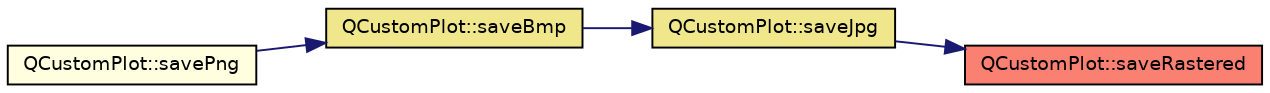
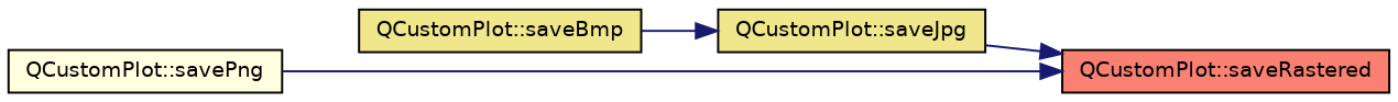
  digraph {
    rankdir=RL
    node [color=black fillcolor=khaki fontname=Helvetica fontsize=10 shape=record style=filled]
    edge [color=midnightblue dir=back fontname=Helvetica fontsize=10 labelfontname=Helvetica labelfontsize=10 style=solid]
    n1 [fillcolor=salmon fontcolor=black height=0.2 label="QCustomPlot::saveRastered" width=0.4]
    n2 [height=0.2 label="QCustomPlot::saveJpg" width=0.4]
    n3 [fillcolor=lightyellow height=0.2 label="QCustomPlot::savePng" width=0.4]
    n4 [height=0.2 label="QCustomPlot::saveBmp" width=0.4]
    n1 -> n2
-   n4 -> n3
+   n1 -> n3
    n2 -> n4
  }
